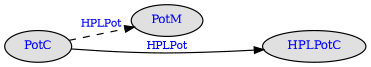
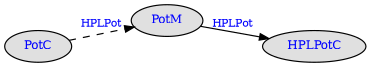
  digraph {
    nodesep=0.1
    rankdir=LR
    ranksep=0.0005
    node [fillcolor="#e0e0e0" fontcolor=blue fontsize=10 shape=ellipse style=filled]
    edge [arrowsize=.8 fontcolor=blue fontsize=9]
    PotC [height=.1 width=.1]
    PotM [height=.1 width=.1]
    HPLPotC [height=.1 width=.1]
    PotC -> PotM [label=HPLPot style=dashed]
-   PotC -> HPLPotC [label=HPLPot]
+   PotM -> HPLPotC [label=HPLPot]
  }
